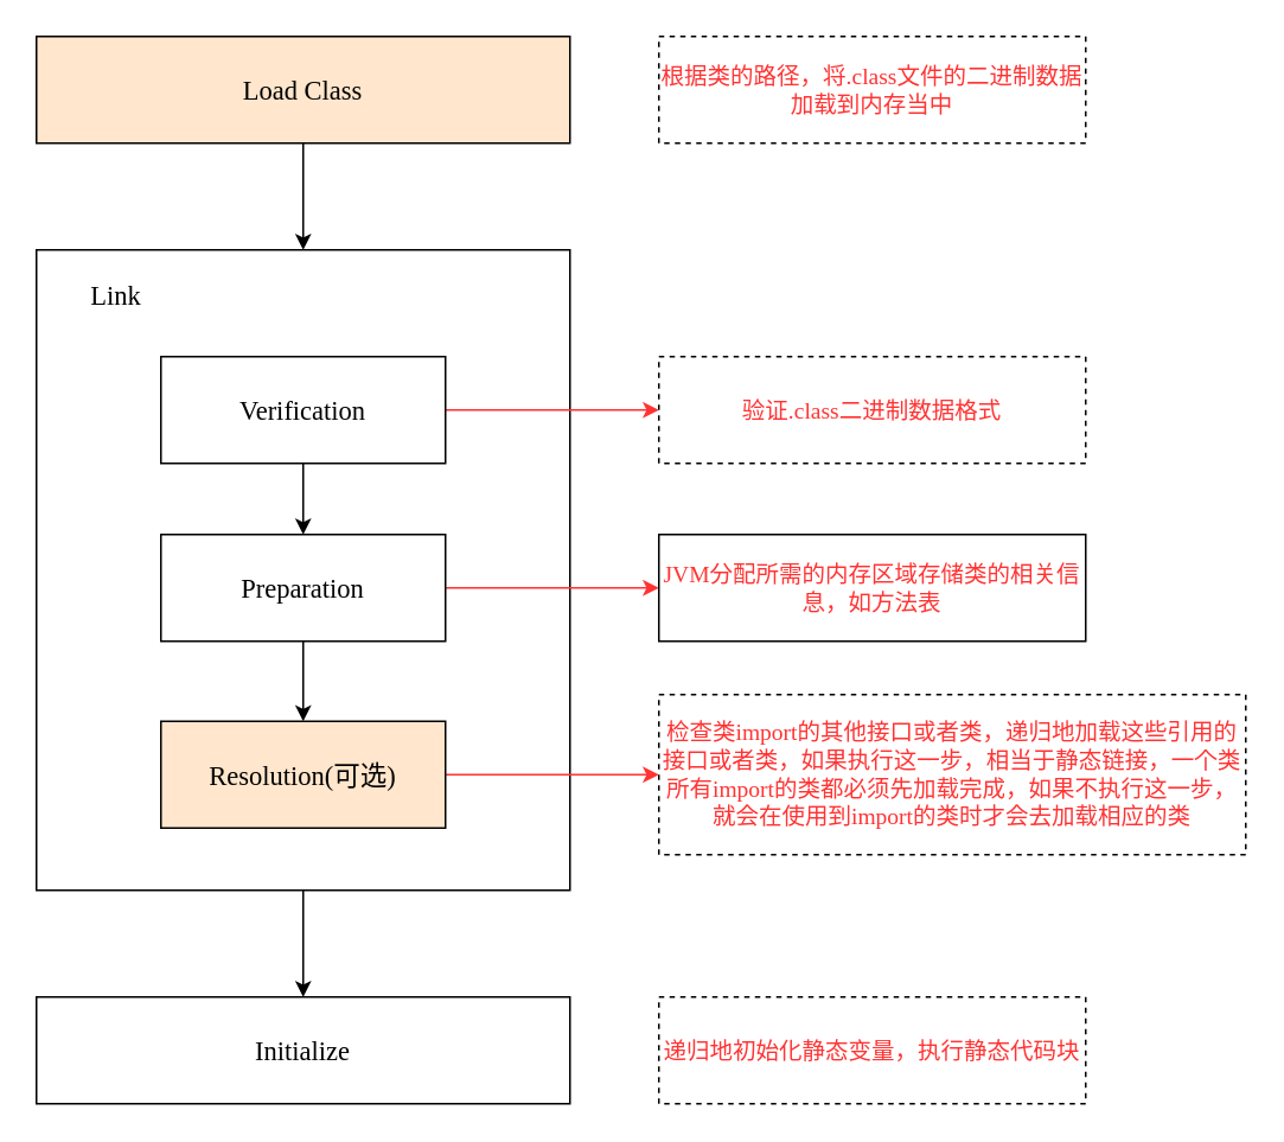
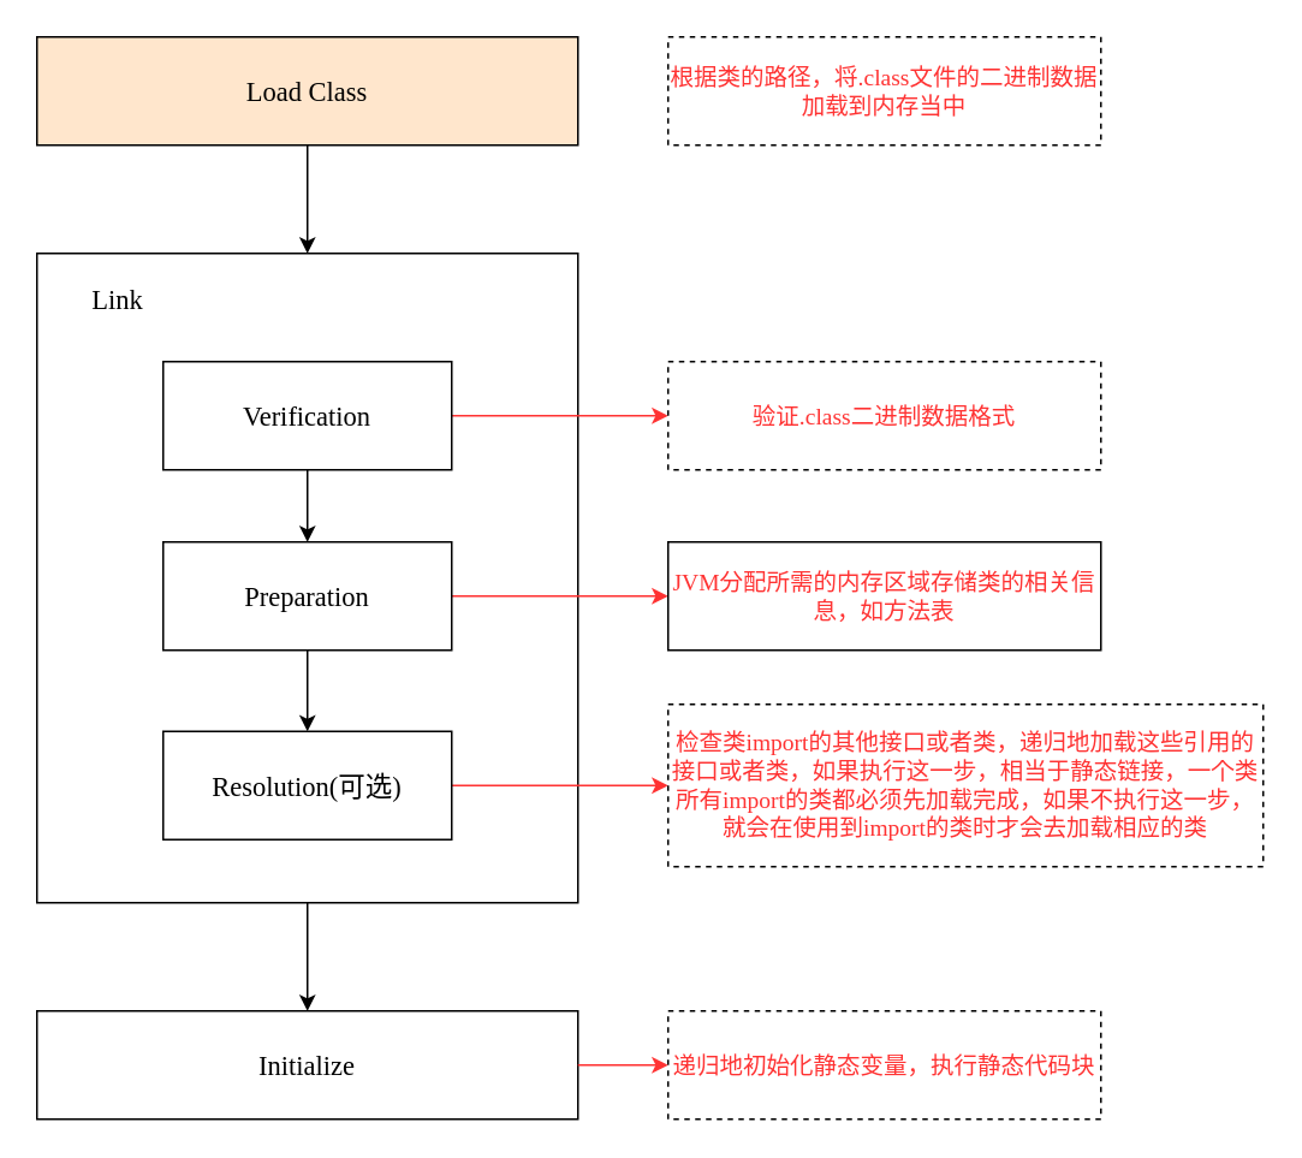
  <mxCell id="0" />
  <mxCell id="1" parent="0" />
  <mxCell id="2" style="edgeStyle=orthogonalEdgeStyle;rounded=0;orthogonalLoop=1;jettySize=auto;html=1;exitX=0.5;exitY=1;exitDx=0;exitDy=0;entryX=0.5;entryY=0;entryDx=0;entryDy=0;" edge="1" parent="1" source="3" target="5"><mxGeometry relative="1" as="geometry" /></mxCell>
  <mxCell id="3" value="&lt;font face=&quot;menlo&quot;&gt;Load Class&lt;/font&gt;" style="rounded=0;whiteSpace=wrap;html=1;fontSize=15;fillColor=#ffe6cc;" vertex="1" parent="1"><mxGeometry x="20" y="20" width="300" height="60" as="geometry" /></mxCell>
  <mxCell id="4" style="edgeStyle=orthogonalEdgeStyle;rounded=0;orthogonalLoop=1;jettySize=auto;html=1;exitX=0.5;exitY=1;exitDx=0;exitDy=0;entryX=0.5;entryY=0;entryDx=0;entryDy=0;" edge="1" parent="1" source="5" target="15"><mxGeometry relative="1" as="geometry" /></mxCell>
  <mxCell id="5" value="" style="rounded=0;whiteSpace=wrap;html=1;fontSize=15;" vertex="1" parent="1"><mxGeometry x="20" y="140" width="300" height="360" as="geometry" /></mxCell>
  <mxCell id="6" value="&lt;font face=&quot;menlo&quot; style=&quot;font-size: 15px&quot;&gt;Link&lt;/font&gt;" style="text;html=1;strokeColor=none;fillColor=none;align=center;verticalAlign=middle;whiteSpace=wrap;rounded=0;" vertex="1" parent="1"><mxGeometry x="20" y="150" width="90" height="30" as="geometry" /></mxCell>
  <mxCell id="7" style="edgeStyle=orthogonalEdgeStyle;rounded=0;orthogonalLoop=1;jettySize=auto;html=1;exitX=0.5;exitY=1;exitDx=0;exitDy=0;entryX=0.5;entryY=0;entryDx=0;entryDy=0;" edge="1" parent="1" source="9" target="12"><mxGeometry relative="1" as="geometry" /></mxCell>
  <mxCell id="8" style="edgeStyle=orthogonalEdgeStyle;rounded=0;orthogonalLoop=1;jettySize=auto;html=1;exitX=1;exitY=0.5;exitDx=0;exitDy=0;strokeColor=#FF3333;" edge="1" parent="1" source="9" target="17"><mxGeometry relative="1" as="geometry" /></mxCell>
  <mxCell id="9" value="&lt;font face=&quot;menlo&quot;&gt;Verification&lt;/font&gt;" style="rounded=0;whiteSpace=wrap;html=1;fontSize=15;" vertex="1" parent="1"><mxGeometry x="90" y="200" width="160" height="60" as="geometry" /></mxCell>
  <mxCell id="10" style="edgeStyle=orthogonalEdgeStyle;rounded=0;orthogonalLoop=1;jettySize=auto;html=1;exitX=0.5;exitY=1;exitDx=0;exitDy=0;entryX=0.5;entryY=0;entryDx=0;entryDy=0;" edge="1" parent="1" source="12" target="14"><mxGeometry relative="1" as="geometry" /></mxCell>
  <mxCell id="11" style="edgeStyle=orthogonalEdgeStyle;rounded=0;orthogonalLoop=1;jettySize=auto;html=1;exitX=1;exitY=0.5;exitDx=0;exitDy=0;entryX=0;entryY=0.5;entryDx=0;entryDy=0;strokeColor=#FF3333;" edge="1" parent="1" source="12" target="18"><mxGeometry relative="1" as="geometry" /></mxCell>
  <mxCell id="12" value="&lt;font face=&quot;menlo&quot;&gt;Preparation&lt;/font&gt;" style="rounded=0;whiteSpace=wrap;html=1;fontSize=15;" vertex="1" parent="1"><mxGeometry x="90" y="300" width="160" height="60" as="geometry" /></mxCell>
  <mxCell id="13" style="edgeStyle=orthogonalEdgeStyle;rounded=0;orthogonalLoop=1;jettySize=auto;html=1;exitX=1;exitY=0.5;exitDx=0;exitDy=0;entryX=0;entryY=0.5;entryDx=0;entryDy=0;strokeColor=#FF3333;" edge="1" parent="1" source="14" target="19"><mxGeometry relative="1" as="geometry" /></mxCell>
- <mxCell id="14" value="&lt;font face=&quot;menlo&quot;&gt;Resolution(可选)&lt;/font&gt;" style="rounded=0;whiteSpace=wrap;html=1;fontSize=15;fillColor=#ffe6cc;" vertex="1" parent="1"><mxGeometry x="90" y="405" width="160" height="60" as="geometry" /></mxCell>
+ <mxCell id="14" value="&lt;font face=&quot;menlo&quot;&gt;Resolution(可选)&lt;/font&gt;" style="rounded=0;whiteSpace=wrap;html=1;fontSize=15;" vertex="1" parent="1"><mxGeometry x="90" y="405" width="160" height="60" as="geometry" /></mxCell>
  <mxCell id="15" value="&lt;font face=&quot;menlo&quot;&gt;Initialize&lt;/font&gt;" style="rounded=0;whiteSpace=wrap;html=1;fontSize=15;" vertex="1" parent="1"><mxGeometry x="20" y="560" width="300" height="60" as="geometry" /></mxCell>
  <mxCell id="16" value="&lt;font face=&quot;menlo&quot; color=&quot;#ff3333&quot;&gt;根据类的路径，将.class文件的二进制数据加载到内存当中&lt;/font&gt;" style="rounded=0;whiteSpace=wrap;html=1;fontSize=13;dashed=1;" vertex="1" parent="1"><mxGeometry x="370" y="20" width="240" height="60" as="geometry" /></mxCell>
  <mxCell id="17" value="&lt;font face=&quot;menlo&quot; color=&quot;#ff3333&quot;&gt;验证.class二进制数据格式&lt;/font&gt;" style="rounded=0;whiteSpace=wrap;html=1;fontSize=13;dashed=1;" vertex="1" parent="1"><mxGeometry x="370" y="200" width="240" height="60" as="geometry" /></mxCell>
  <mxCell id="18" value="&lt;font face=&quot;menlo&quot; color=&quot;#ff3333&quot;&gt;JVM分配所需的内存区域存储类的相关信息，如方法表&lt;/font&gt;" style="rounded=0;whiteSpace=wrap;html=1;fontSize=13;dashed=0;" vertex="1" parent="1"><mxGeometry x="370" y="300" width="240" height="60" as="geometry" /></mxCell>
  <mxCell id="19" value="&lt;font face=&quot;menlo&quot; color=&quot;#ff3333&quot;&gt;检查类import的其他接口或者类，递归地加载这些引用的接口或者类，如果执行这一步，相当于静态链接，一个类所有import的类都必须先加载完成，如果不执行这一步，就会在使用到import的类时才会去加载相应的类&lt;/font&gt;" style="rounded=0;whiteSpace=wrap;html=1;fontSize=13;dashed=1;" vertex="1" parent="1"><mxGeometry x="370" y="390" width="330" height="90" as="geometry" /></mxCell>
  <mxCell id="20" value="&lt;font face=&quot;menlo&quot; color=&quot;#ff3333&quot;&gt;递归地初始化静态变量，执行静态代码块&lt;/font&gt;" style="rounded=0;whiteSpace=wrap;html=1;fontSize=13;dashed=1;" vertex="1" parent="1"><mxGeometry x="370" y="560" width="240" height="60" as="geometry" /></mxCell>
+ <mxCell id="21" style="edgeStyle=orthogonalEdgeStyle;rounded=0;orthogonalLoop=1;jettySize=auto;html=1;exitX=1;exitY=0.5;exitDx=0;exitDy=0;strokeColor=#FF3333;entryX=0;entryY=0.5;entryDx=0;entryDy=0;" edge="1" parent="1" source="15" target="20"><mxGeometry relative="1" as="geometry"><mxPoint x="260" y="445" as="sourcePoint" /><mxPoint x="370" y="590" as="targetPoint" /></mxGeometry></mxCell>
